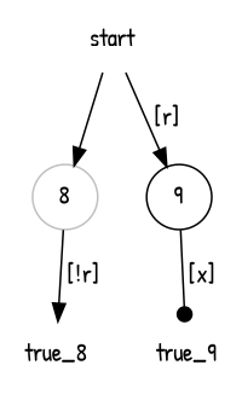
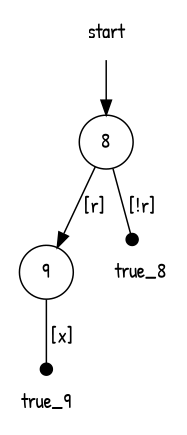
  digraph {
    arrowType=open
    fontname="Patrick Hand"
    fontsize=10
    rank=same
    node [fontname="Patrick Hand" shape=plaintext]
    edge [fontname="Patrick Hand"]
    n1 [label=start]
-   8 [color=gray fixedsize=true shape=circle]
+   8 [color=black fixedsize=true shape=circle]
    9 [color=black fixedsize=true shape=circle]
    true_8 [color=gray]
    true_9
    n1 -> 8
-   n1 -> 9 [label=" [r] "]
-   8 -> true_8 [arrowhead=normal label=" [!r] "]
+   8 -> 9 [label=" [r] "]
+   8 -> true_8 [arrowhead=dot label=" [!r] "]
    9 -> true_9 [arrowhead=dot label=" [x] "]
  }
